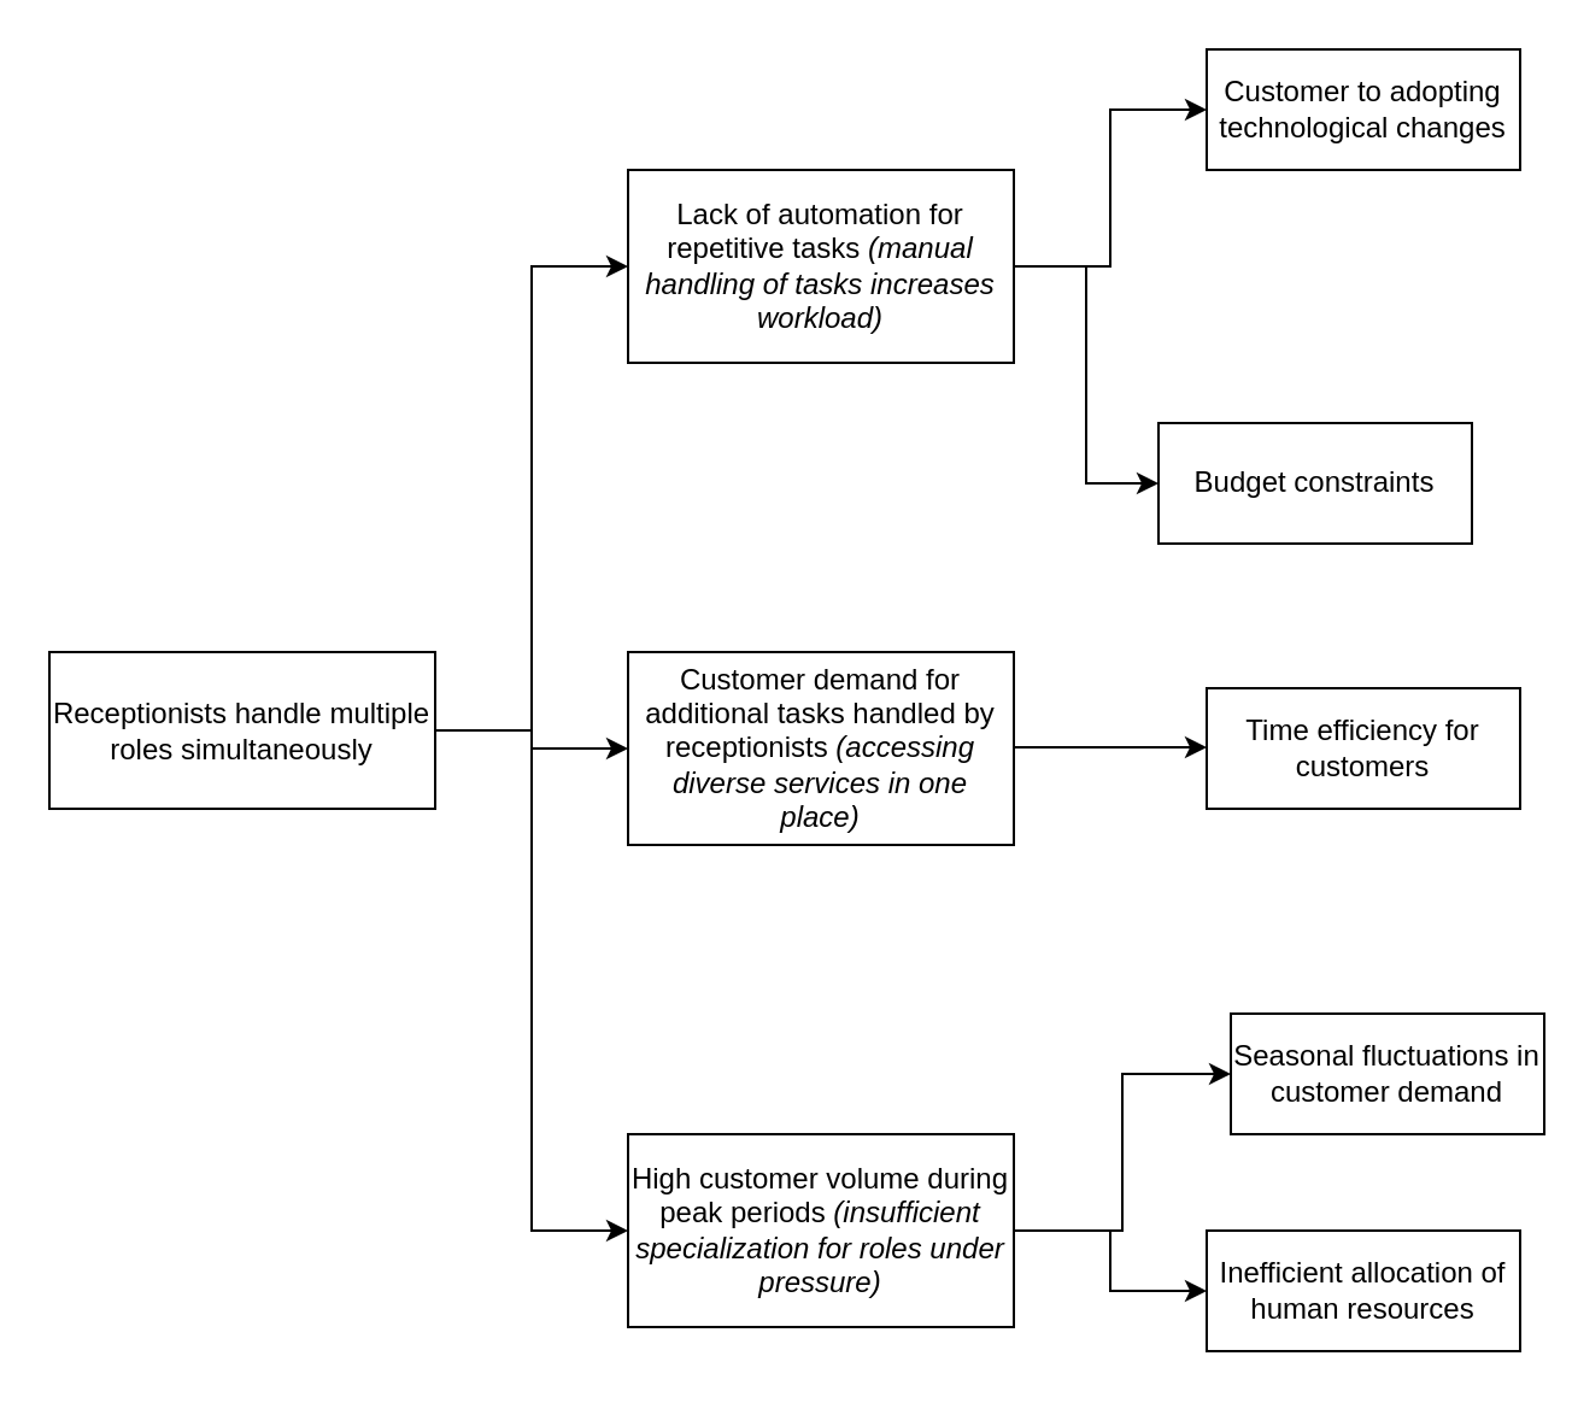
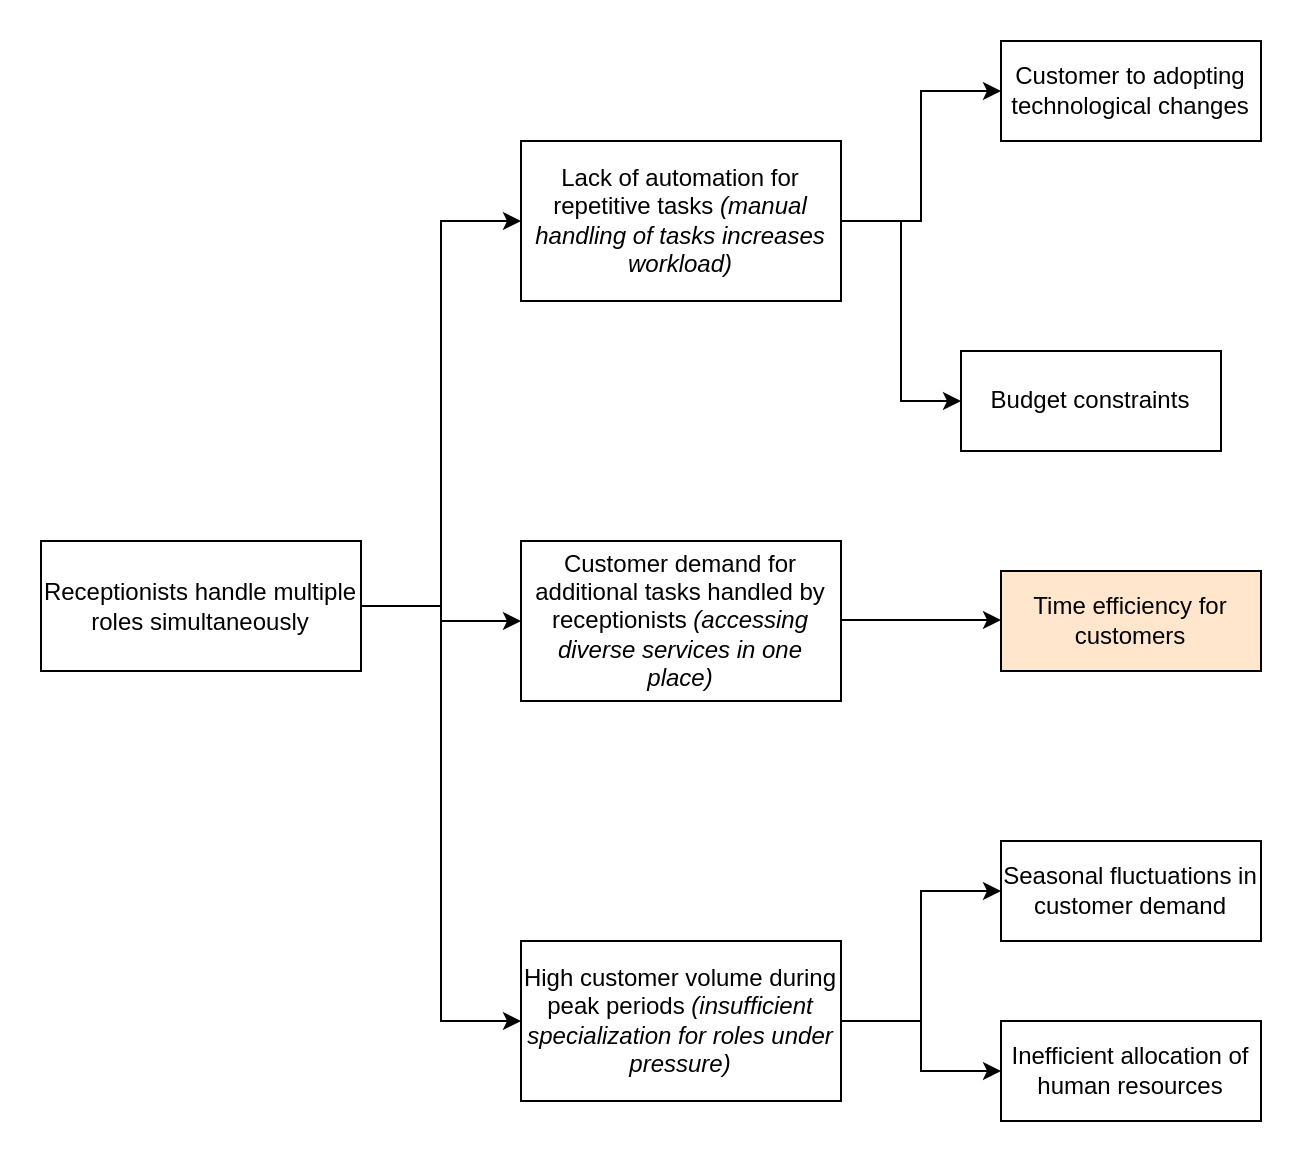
  <mxCell id="0" />
  <mxCell id="1" parent="0" />
  <mxCell id="2" value="Customer demand for additional tasks handled by receptionists &lt;i&gt;(accessing diverse services in one place)&lt;/i&gt;" style="rounded=0;whiteSpace=wrap;html=1;" vertex="1" parent="1"><mxGeometry x="260" y="270" width="160" height="80" as="geometry" /></mxCell>
  <mxCell id="3" value="Receptionists handle multiple roles simultaneously" style="rounded=0;whiteSpace=wrap;html=1;" vertex="1" parent="1"><mxGeometry x="20" y="270" width="160" height="65" as="geometry" /></mxCell>
  <mxCell id="4" value="Lack of automation for repetitive tasks &lt;i&gt;(manual handling of tasks increases workload)&lt;/i&gt;" style="rounded=0;whiteSpace=wrap;html=1;" vertex="1" parent="1"><mxGeometry x="260" width="160" height="80" as="geometry" y="70" /></mxCell>
  <mxCell id="5" style="edgeStyle=orthogonalEdgeStyle;rounded=0;orthogonalLoop=1;jettySize=auto;html=1;exitX=1;exitY=0.5;exitDx=0;exitDy=0;entryX=0;entryY=0.5;entryDx=0;entryDy=0;" edge="1" parent="1" source="7" target="8"><mxGeometry relative="1" as="geometry" /></mxCell>
  <mxCell id="6" style="edgeStyle=orthogonalEdgeStyle;rounded=0;orthogonalLoop=1;jettySize=auto;html=1;exitX=1;exitY=0.5;exitDx=0;exitDy=0;entryX=0;entryY=0.5;entryDx=0;entryDy=0;" edge="1" parent="1" source="7" target="9"><mxGeometry relative="1" as="geometry" /></mxCell>
  <mxCell id="7" value="High customer volume during peak periods &lt;i&gt;(insufficient specialization for roles under pressure)&lt;/i&gt;" style="rounded=0;whiteSpace=wrap;html=1;" vertex="1" parent="1"><mxGeometry x="260" y="470" width="160" height="80" as="geometry" /></mxCell>
- <mxCell id="8" value="Seasonal fluctuations in customer demand" style="rounded=0;whiteSpace=wrap;html=1;" vertex="1" parent="1"><mxGeometry x="510" y="420" width="130" height="50" as="geometry" /></mxCell>
+ <mxCell id="8" value="Seasonal fluctuations in customer demand" style="rounded=0;whiteSpace=wrap;html=1;" vertex="1" parent="1"><mxGeometry x="500" y="420" width="130" height="50" as="geometry" /></mxCell>
  <mxCell id="9" value="Inefficient allocation of human resources" style="rounded=0;whiteSpace=wrap;html=1;" vertex="1" parent="1"><mxGeometry x="500" y="510" width="130" height="50" as="geometry" /></mxCell>
  <mxCell id="10" value="Customer to adopting technological changes" style="rounded=0;whiteSpace=wrap;html=1;" vertex="1" parent="1"><mxGeometry x="500" y="20" width="130" height="50" as="geometry" /></mxCell>
  <mxCell id="11" value="Budget constraints" style="rounded=0;whiteSpace=wrap;html=1;" vertex="1" parent="1"><mxGeometry x="480" y="175" width="130" height="50" as="geometry" /></mxCell>
- <mxCell id="12" value="Time efficiency for customers" style="rounded=0;whiteSpace=wrap;html=1;" vertex="1" parent="1"><mxGeometry x="500" y="285" width="130" height="50" as="geometry" /></mxCell>
+ <mxCell id="12" value="Time efficiency for customers" style="rounded=0;whiteSpace=wrap;html=1;fillColor=#ffe6cc;" vertex="1" parent="1"><mxGeometry x="500" y="285" width="130" height="50" as="geometry" /></mxCell>
  <mxCell id="13" value="" style="endArrow=classic;html=1;rounded=0;exitX=1;exitY=0.5;exitDx=0;exitDy=0;entryX=0;entryY=0.5;entryDx=0;entryDy=0;edgeStyle=orthogonalEdgeStyle;" edge="1" parent="1" source="3" target="2"><mxGeometry width="50" height="50" relative="1" as="geometry"><mxPoint x="390" y="360" as="sourcePoint" /><mxPoint x="440" y="310" as="targetPoint" /></mxGeometry></mxCell>
  <mxCell id="14" value="" style="endArrow=classic;html=1;rounded=0;exitX=1;exitY=0.5;exitDx=0;exitDy=0;entryX=0;entryY=0.5;entryDx=0;entryDy=0;edgeStyle=orthogonalEdgeStyle;" edge="1" parent="1" source="3" target="4"><mxGeometry width="50" height="50" relative="1" as="geometry"><mxPoint x="190" y="320" as="sourcePoint" /><mxPoint x="270" y="320" as="targetPoint" /></mxGeometry></mxCell>
  <mxCell id="15" value="" style="endArrow=classic;html=1;rounded=0;exitX=1;exitY=0.5;exitDx=0;exitDy=0;entryX=0;entryY=0.5;entryDx=0;entryDy=0;edgeStyle=orthogonalEdgeStyle;" edge="1" parent="1" source="3" target="7"><mxGeometry width="50" height="50" relative="1" as="geometry"><mxPoint x="190" y="320" as="sourcePoint" /><mxPoint x="270" y="120" as="targetPoint" /></mxGeometry></mxCell>
  <mxCell id="16" value="" style="endArrow=classic;html=1;rounded=0;exitX=1;exitY=0.5;exitDx=0;exitDy=0;entryX=0;entryY=0.5;entryDx=0;entryDy=0;edgeStyle=orthogonalEdgeStyle;" edge="1" parent="1"><mxGeometry width="50" height="50" relative="1" as="geometry"><mxPoint x="420" y="309.5" as="sourcePoint" /><mxPoint x="500" y="309.5" as="targetPoint" /></mxGeometry></mxCell>
  <mxCell id="17" value="" style="endArrow=classic;html=1;rounded=0;exitX=1;exitY=0.5;exitDx=0;exitDy=0;entryX=0;entryY=0.5;entryDx=0;entryDy=0;edgeStyle=orthogonalEdgeStyle;" edge="1" parent="1" source="4" target="11"><mxGeometry width="50" height="50" relative="1" as="geometry"><mxPoint x="430" y="319.5" as="sourcePoint" /><mxPoint x="510" y="319.5" as="targetPoint" /></mxGeometry></mxCell>
  <mxCell id="18" value="" style="endArrow=classic;html=1;rounded=0;exitX=1;exitY=0.5;exitDx=0;exitDy=0;entryX=0;entryY=0.5;entryDx=0;entryDy=0;edgeStyle=orthogonalEdgeStyle;" edge="1" parent="1" source="4" target="10"><mxGeometry width="50" height="50" relative="1" as="geometry"><mxPoint x="430" y="120" as="sourcePoint" /><mxPoint x="510" y="185" as="targetPoint" /></mxGeometry></mxCell>
